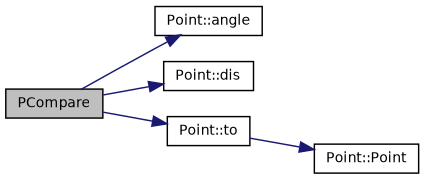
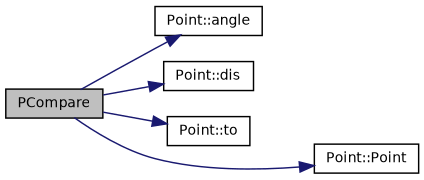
  digraph {
    rankdir=LR
    node [color=black fillcolor=white fontname=Helvetica fontsize=10 shape=record style=filled]
    edge [color=midnightblue fontname=Helvetica fontsize=10 labelfontname=Helvetica labelfontsize=10 style=solid]
    n1 [fillcolor=grey75 fontcolor=black height=0.2 label=PCompare width=0.4]
    n2 [height=0.2 label="Point::angle" width=0.4]
    n3 [height=0.2 label="Point::dis" width=0.4]
    n4 [height=0.2 label="Point::to" width=0.4]
    n5 [height=0.2 label="Point::Point" width=0.4]
    n1 -> n2
    n1 -> n3
    n1 -> n4
-   n4 -> n5
+   n1 -> n5
  }
